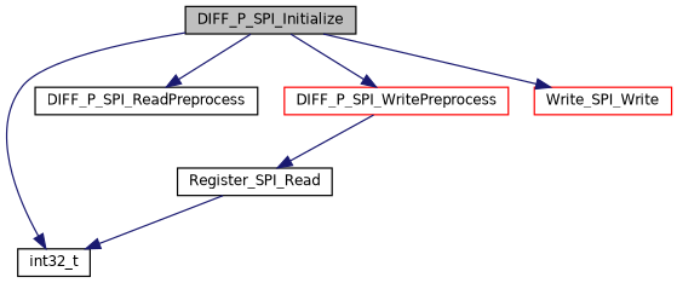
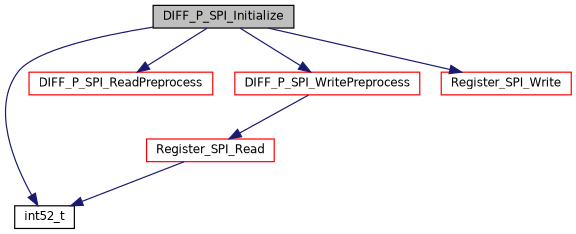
  digraph {
    rankdir=TB
    node [color=black fillcolor=white fontname=Helvetica fontsize=10 shape=record style=filled]
    edge [color=midnightblue fontname=Helvetica fontsize=10 labelfontname=Helvetica labelfontsize=10 style=solid]
    n1 [fillcolor=grey75 fontcolor=black height=0.2 label=DIFF_P_SPI_Initialize width=0.4]
-   n2 [height=0.2 label=int32_t width=0.4]
-   n3 [height=0.2 label=DIFF_P_SPI_ReadPreprocess width=0.4]
+   n2 [height=0.2 label=int52_t width=0.4]
+   n3 [color=red height=0.2 label=DIFF_P_SPI_ReadPreprocess width=0.4]
    n4 [color=red height=0.2 label=DIFF_P_SPI_WritePreprocess width=0.4]
-   n5 [color=red height=0.2 label=Write_SPI_Write width=0.4]
-   n6 [height=0.2 label=Register_SPI_Read width=0.4]
+   n5 [color=red height=0.2 label=Register_SPI_Write width=0.4]
+   n6 [color=red height=0.2 label=Register_SPI_Read width=0.4]
    n1 -> n2
    n1 -> n3
    n1 -> n4
    n1 -> n5
    n4 -> n6
    n6 -> n2
  }
